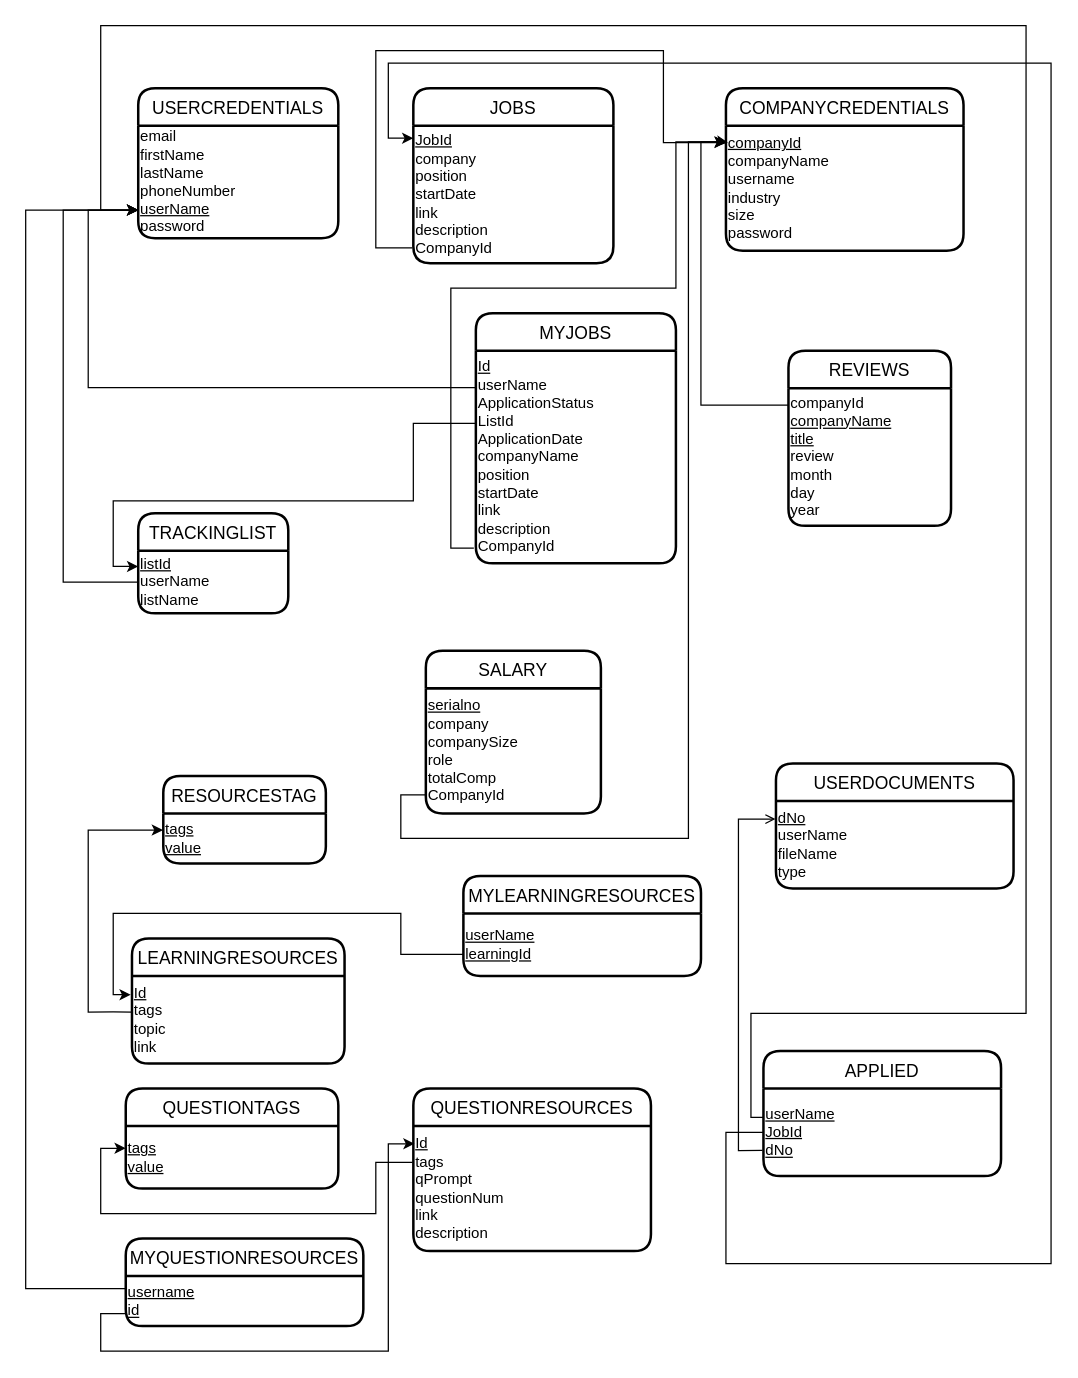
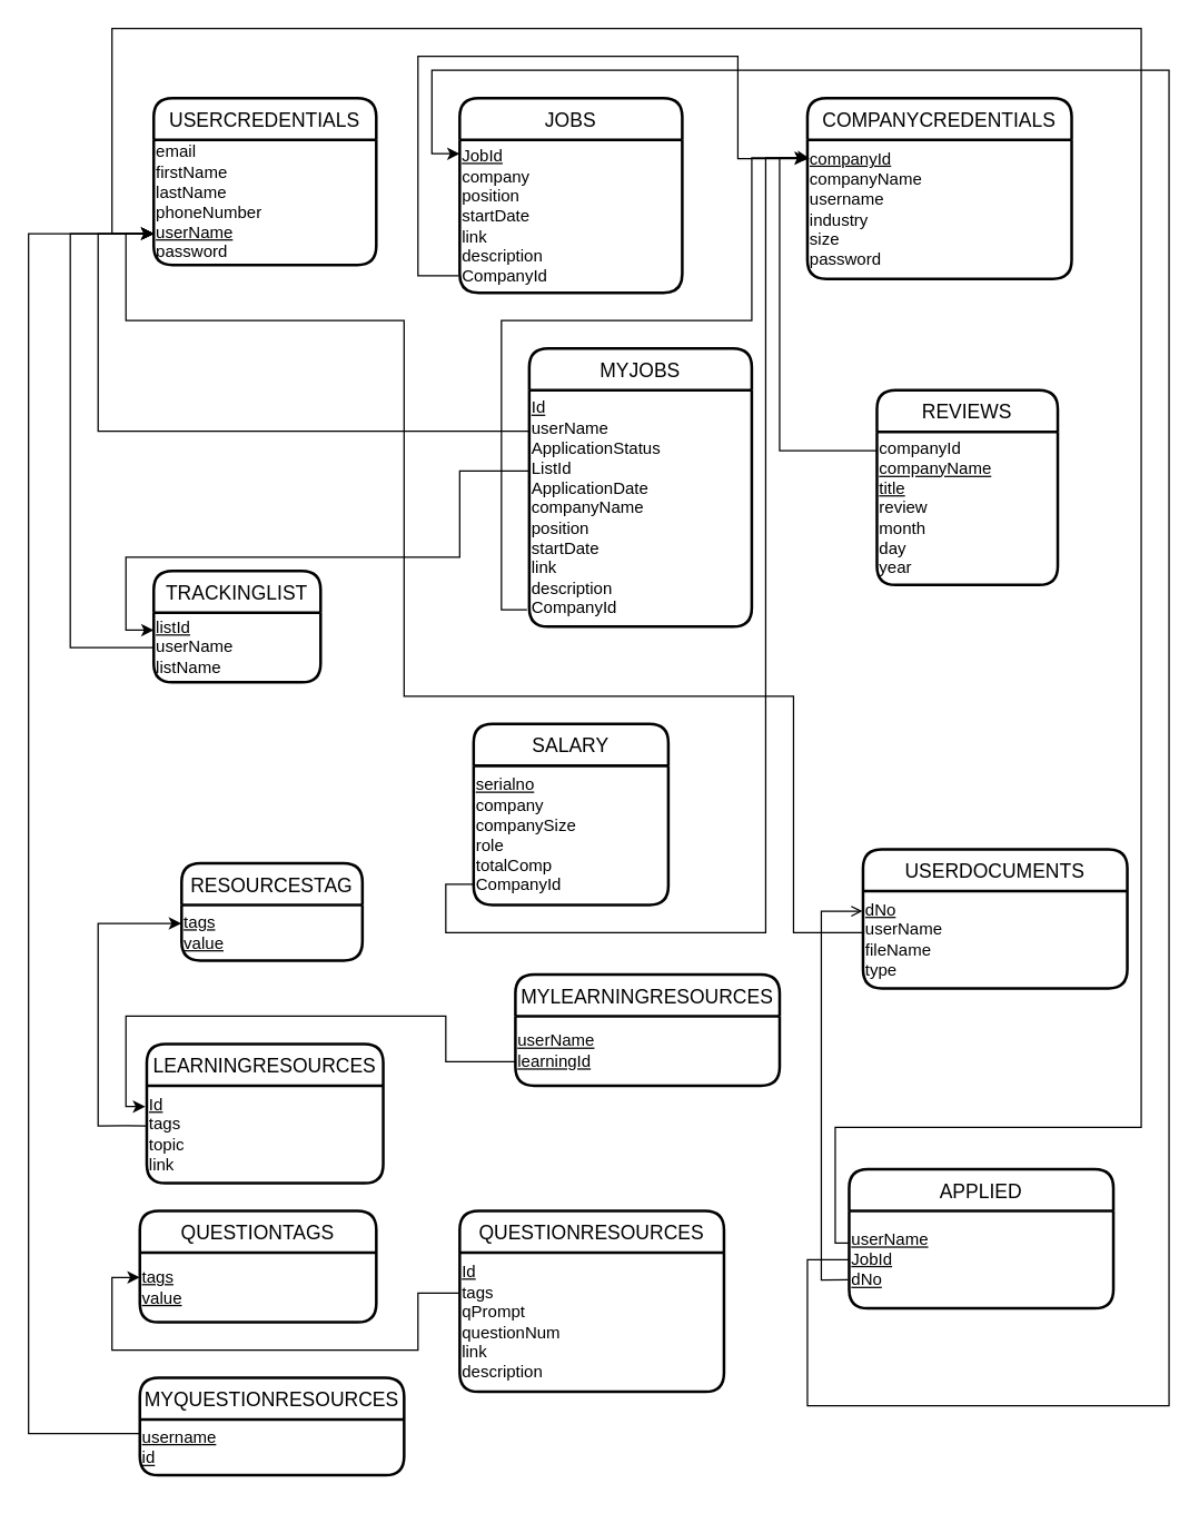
  <mxCell id="0" />
  <mxCell id="1" parent="0" />
  <mxCell id="2" value="USERCREDENTIALS" style="swimlane;childLayout=stackLayout;horizontal=1;startSize=30;horizontalStack=0;rounded=1;fontSize=14;fontStyle=0;strokeWidth=2;resizeParent=0;resizeLast=1;shadow=0;dashed=0;align=center;" parent="1" vertex="1"><mxGeometry x="110" y="70" width="160" height="120" as="geometry"><mxRectangle x="100" y="70" width="170" height="30" as="alternateBounds" /></mxGeometry></mxCell>
  <mxCell id="3" value="&lt;span&gt;email&lt;/span&gt;&lt;br style=&quot;padding: 0px ; margin: 0px&quot;&gt;&lt;span&gt;firstName&lt;/span&gt;&lt;br style=&quot;padding: 0px ; margin: 0px&quot;&gt;&lt;span&gt;lastName&lt;/span&gt;&lt;br style=&quot;padding: 0px ; margin: 0px&quot;&gt;&lt;span&gt;phoneNumber&lt;/span&gt;&lt;br style=&quot;padding: 0px ; margin: 0px&quot;&gt;&lt;span&gt;&lt;u&gt;userName&lt;/u&gt;&lt;/span&gt;&lt;br style=&quot;padding: 0px ; margin: 0px&quot;&gt;&lt;span&gt;password&lt;/span&gt;" style="text;html=1;strokeColor=none;fillColor=none;align=left;verticalAlign=middle;whiteSpace=wrap;rounded=0;" parent="2" vertex="1"><mxGeometry y="30" width="160" height="90" as="geometry" /></mxCell>
  <mxCell id="4" value="COMPANYCREDENTIALS" style="swimlane;childLayout=stackLayout;horizontal=1;startSize=30;horizontalStack=0;rounded=1;fontSize=14;fontStyle=0;strokeWidth=2;resizeParent=0;resizeLast=1;shadow=0;dashed=0;align=center;" parent="1" vertex="1"><mxGeometry x="580" y="70" width="190" height="130" as="geometry" /></mxCell>
  <mxCell id="5" value="&lt;div&gt;&lt;span&gt;&lt;u&gt;companyId&lt;/u&gt;&lt;/span&gt;&lt;/div&gt;&lt;div&gt;&lt;span&gt;companyName&lt;/span&gt;&lt;/div&gt;&lt;div&gt;&lt;span&gt;username&lt;/span&gt;&lt;/div&gt;&lt;div&gt;&lt;span&gt;industry&lt;/span&gt;&lt;/div&gt;&lt;div&gt;&lt;span&gt;size&lt;/span&gt;&lt;/div&gt;&lt;div&gt;&lt;span&gt;password&lt;/span&gt;&lt;/div&gt;" style="text;html=1;strokeColor=none;fillColor=none;align=left;verticalAlign=middle;whiteSpace=wrap;rounded=0;" parent="4" vertex="1"><mxGeometry y="30" width="190" height="100" as="geometry" /></mxCell>
  <mxCell id="6" value="TRACKINGLIST" style="swimlane;childLayout=stackLayout;horizontal=1;startSize=30;horizontalStack=0;rounded=1;fontSize=14;fontStyle=0;strokeWidth=2;resizeParent=0;resizeLast=1;shadow=0;dashed=0;align=center;" parent="1" vertex="1"><mxGeometry x="110" y="410" width="120" height="80" as="geometry" /></mxCell>
  <mxCell id="7" value="&lt;div&gt;&lt;u&gt;listId&lt;/u&gt;&lt;/div&gt;&lt;div&gt;userName&lt;/div&gt;&lt;div&gt;listName&lt;/div&gt;" style="text;html=1;strokeColor=none;fillColor=none;align=left;verticalAlign=middle;whiteSpace=wrap;rounded=0;" parent="6" vertex="1"><mxGeometry y="30" width="120" height="50" as="geometry" /></mxCell>
  <mxCell id="8" style="edgeStyle=orthogonalEdgeStyle;rounded=0;orthogonalLoop=1;jettySize=auto;html=1;entryX=0;entryY=0.75;entryDx=0;entryDy=0;" parent="1" source="7" target="3" edge="1"><mxGeometry relative="1" as="geometry"><Array as="points"><mxPoint x="50" y="465" /><mxPoint x="50" y="167" /></Array></mxGeometry></mxCell>
  <mxCell id="9" value="JOBS" style="swimlane;childLayout=stackLayout;horizontal=1;startSize=30;horizontalStack=0;rounded=1;fontSize=14;fontStyle=0;strokeWidth=2;resizeParent=0;resizeLast=1;shadow=0;dashed=0;align=center;" parent="1" vertex="1"><mxGeometry x="330" y="70" width="160" height="140" as="geometry"><mxRectangle x="100" y="70" width="170" height="30" as="alternateBounds" /></mxGeometry></mxCell>
  <mxCell id="10" value="&lt;u&gt;JobId&lt;/u&gt;&lt;br&gt;company&lt;br&gt;position&lt;br&gt;startDate&lt;br&gt;link&lt;br&gt;description&lt;br&gt;CompanyId" style="text;html=1;strokeColor=none;fillColor=none;align=left;verticalAlign=middle;whiteSpace=wrap;rounded=0;" parent="9" vertex="1"><mxGeometry y="30" width="160" height="110" as="geometry" /></mxCell>
  <mxCell id="11" style="edgeStyle=orthogonalEdgeStyle;rounded=0;orthogonalLoop=1;jettySize=auto;html=1;exitX=-0.005;exitY=0.889;exitDx=0;exitDy=0;entryX=0;entryY=0.135;entryDx=0;entryDy=0;entryPerimeter=0;elbow=vertical;exitPerimeter=0;" parent="1" source="10" target="5" edge="1"><mxGeometry relative="1" as="geometry"><Array as="points"><mxPoint x="300" y="198" /><mxPoint x="300" y="40" /><mxPoint x="530" y="40" /><mxPoint x="530" y="114" /></Array></mxGeometry></mxCell>
  <mxCell id="12" value="MYJOBS" style="swimlane;childLayout=stackLayout;horizontal=1;startSize=30;horizontalStack=0;rounded=1;fontSize=14;fontStyle=0;strokeWidth=2;resizeParent=0;resizeLast=1;shadow=0;dashed=0;align=center;" parent="1" vertex="1"><mxGeometry x="380" y="250" width="160" height="200" as="geometry"><mxRectangle x="100" y="70" width="170" height="30" as="alternateBounds" /></mxGeometry></mxCell>
  <mxCell id="13" value="&lt;u&gt;Id&lt;/u&gt;&lt;br&gt;userName&lt;br&gt;ApplicationStatus&lt;br&gt;ListId&lt;br&gt;ApplicationDate&lt;br&gt;companyName&lt;br&gt;position&lt;br&gt;startDate&lt;br&gt;link&lt;br&gt;description&lt;br&gt;CompanyId" style="text;html=1;strokeColor=none;fillColor=none;align=left;verticalAlign=middle;whiteSpace=wrap;rounded=0;" parent="12" vertex="1"><mxGeometry y="30" width="160" height="170" as="geometry" /></mxCell>
  <mxCell id="14" style="edgeStyle=orthogonalEdgeStyle;rounded=0;orthogonalLoop=1;jettySize=auto;html=1;entryX=0;entryY=0.25;entryDx=0;entryDy=0;elbow=vertical;exitX=-0.001;exitY=0.342;exitDx=0;exitDy=0;exitPerimeter=0;" parent="1" source="13" target="7" edge="1"><mxGeometry relative="1" as="geometry"><Array as="points"><mxPoint x="330" y="338" /><mxPoint x="330" y="400" /><mxPoint x="90" y="400" /><mxPoint x="90" y="452" /></Array></mxGeometry></mxCell>
  <mxCell id="15" style="edgeStyle=orthogonalEdgeStyle;rounded=0;orthogonalLoop=1;jettySize=auto;html=1;elbow=vertical;exitX=-0.01;exitY=0.929;exitDx=0;exitDy=0;exitPerimeter=0;" parent="1" source="13" edge="1"><mxGeometry relative="1" as="geometry"><mxPoint x="580" y="113" as="targetPoint" /><Array as="points"><mxPoint x="360" y="438" /><mxPoint x="360" y="230" /><mxPoint x="540" y="230" /><mxPoint x="540" y="113" /></Array></mxGeometry></mxCell>
  <mxCell id="16" style="edgeStyle=orthogonalEdgeStyle;rounded=0;orthogonalLoop=1;jettySize=auto;html=1;elbow=vertical;exitX=-0.003;exitY=0.173;exitDx=0;exitDy=0;exitPerimeter=0;entryX=0;entryY=0.75;entryDx=0;entryDy=0;" parent="1" source="13" target="3" edge="1"><mxGeometry relative="1" as="geometry"><mxPoint x="90" y="170" as="targetPoint" /><mxPoint x="380" y="300" as="sourcePoint" /><Array as="points"><mxPoint x="70" y="309" /><mxPoint x="70" y="167" /></Array></mxGeometry></mxCell>
  <mxCell id="17" value="SALARY" style="swimlane;childLayout=stackLayout;horizontal=1;startSize=30;horizontalStack=0;rounded=1;fontSize=14;fontStyle=0;strokeWidth=2;resizeParent=0;resizeLast=1;shadow=0;dashed=0;align=center;" parent="1" vertex="1"><mxGeometry x="340" y="520" width="140" height="130" as="geometry" /></mxCell>
  <mxCell id="18" value="&lt;div&gt;&lt;u&gt;serialno&lt;/u&gt;&lt;/div&gt;&lt;div&gt;company&lt;/div&gt;&lt;div&gt;companySize&lt;/div&gt;&lt;div&gt;role&lt;/div&gt;&lt;div&gt;totalComp&lt;/div&gt;&lt;div&gt;CompanyId&lt;/div&gt;" style="text;html=1;strokeColor=none;fillColor=none;align=left;verticalAlign=middle;whiteSpace=wrap;rounded=0;" parent="17" vertex="1"><mxGeometry y="30" width="140" height="100" as="geometry" /></mxCell>
  <mxCell id="19" style="edgeStyle=orthogonalEdgeStyle;rounded=0;orthogonalLoop=1;jettySize=auto;html=1;exitX=-0.001;exitY=0.852;exitDx=0;exitDy=0;elbow=vertical;entryX=-0.001;entryY=0.13;entryDx=0;entryDy=0;entryPerimeter=0;exitPerimeter=0;" parent="1" source="18" target="5" edge="1"><mxGeometry relative="1" as="geometry"><mxPoint x="660" y="670" as="targetPoint" /><Array as="points"><mxPoint x="320" y="635" /><mxPoint x="320" y="670" /><mxPoint x="550" y="670" /><mxPoint x="550" y="113" /></Array></mxGeometry></mxCell>
  <mxCell id="20" style="edgeStyle=orthogonalEdgeStyle;rounded=0;orthogonalLoop=1;jettySize=auto;html=1;elbow=vertical;exitX=0.003;exitY=0.122;exitDx=0;exitDy=0;exitPerimeter=0;entryX=0.008;entryY=0.135;entryDx=0;entryDy=0;entryPerimeter=0;" parent="1" source="22" target="5" edge="1"><mxGeometry relative="1" as="geometry"><mxPoint x="578" y="113" as="targetPoint" /><Array as="points"><mxPoint x="560" y="323" /><mxPoint x="560" y="113" /><mxPoint x="578" y="113" /></Array></mxGeometry></mxCell>
  <mxCell id="21" value="REVIEWS" style="swimlane;childLayout=stackLayout;horizontal=1;startSize=30;horizontalStack=0;rounded=1;fontSize=14;fontStyle=0;strokeWidth=2;resizeParent=0;resizeLast=1;shadow=0;dashed=0;align=center;" parent="1" vertex="1"><mxGeometry x="630" y="280" width="130" height="140" as="geometry" /></mxCell>
  <mxCell id="22" value="companyId&lt;br&gt;&lt;u&gt;companyName&lt;/u&gt;&lt;br&gt;&lt;u&gt;title&lt;/u&gt;&lt;br&gt;review&lt;br&gt;month&lt;br&gt;day&lt;br&gt;year" style="text;html=1;strokeColor=none;fillColor=none;align=left;verticalAlign=middle;whiteSpace=wrap;rounded=0;" parent="21" vertex="1"><mxGeometry y="30" width="130" height="110" as="geometry" /></mxCell>
  <mxCell id="23" value="RESOURCESTAG" style="swimlane;childLayout=stackLayout;horizontal=1;startSize=30;horizontalStack=0;rounded=1;fontSize=14;fontStyle=0;strokeWidth=2;resizeParent=0;resizeLast=1;shadow=0;dashed=0;align=center;" parent="1" vertex="1"><mxGeometry x="130.04" y="620" width="130" height="70" as="geometry" /></mxCell>
  <mxCell id="24" value="&lt;u&gt;tags&lt;br&gt;value&lt;/u&gt;" style="text;html=1;strokeColor=none;fillColor=none;align=left;verticalAlign=middle;whiteSpace=wrap;rounded=0;" parent="23" vertex="1"><mxGeometry y="30" width="130" height="40" as="geometry" /></mxCell>
  <mxCell id="25" value="LEARNINGRESOURCES" style="swimlane;childLayout=stackLayout;horizontal=1;startSize=30;horizontalStack=0;rounded=1;fontSize=14;fontStyle=0;strokeWidth=2;resizeParent=0;resizeLast=1;shadow=0;dashed=0;align=center;" parent="1" vertex="1"><mxGeometry x="105" y="750" width="170" height="100" as="geometry" /></mxCell>
  <mxCell id="26" value="&lt;u&gt;Id&lt;/u&gt;&lt;br&gt;tags&lt;br&gt;topic&lt;br&gt;link" style="text;html=1;strokeColor=none;fillColor=none;align=left;verticalAlign=middle;whiteSpace=wrap;rounded=0;" parent="25" vertex="1"><mxGeometry y="30" width="170" height="70" as="geometry" /></mxCell>
  <mxCell id="27" style="edgeStyle=orthogonalEdgeStyle;rounded=0;orthogonalLoop=1;jettySize=auto;html=1;exitX=-0.002;exitY=0.412;exitDx=0;exitDy=0;entryX=-0.002;entryY=0.333;entryDx=0;entryDy=0;elbow=vertical;entryPerimeter=0;exitPerimeter=0;" parent="1" source="26" target="24" edge="1"><mxGeometry relative="1" as="geometry"><Array as="points"><mxPoint x="90" y="809" /><mxPoint x="70" y="809" /><mxPoint x="70" y="663" /></Array></mxGeometry></mxCell>
  <mxCell id="28" value="MYLEARNINGRESOURCES" style="swimlane;childLayout=stackLayout;horizontal=1;startSize=30;horizontalStack=0;rounded=1;fontSize=14;fontStyle=0;strokeWidth=2;resizeParent=0;resizeLast=1;shadow=0;dashed=0;align=center;" parent="1" vertex="1"><mxGeometry x="370.04" y="700" width="190" height="80" as="geometry" /></mxCell>
  <mxCell id="29" value="&lt;u&gt;userName&lt;br&gt;learningId&lt;/u&gt;" style="text;html=1;strokeColor=none;fillColor=none;align=left;verticalAlign=middle;whiteSpace=wrap;rounded=0;" parent="28" vertex="1"><mxGeometry y="30" width="190" height="50" as="geometry" /></mxCell>
  <mxCell id="30" style="edgeStyle=orthogonalEdgeStyle;rounded=0;orthogonalLoop=1;jettySize=auto;html=1;exitX=-0.001;exitY=0.653;exitDx=0;exitDy=0;elbow=vertical;exitPerimeter=0;" parent="1" source="29" edge="1"><mxGeometry relative="1" as="geometry"><mxPoint x="104" y="795" as="targetPoint" /><Array as="points"><mxPoint x="320" y="763" /><mxPoint x="320" y="730" /><mxPoint x="90" y="730" /><mxPoint x="90" y="795" /><mxPoint x="104" y="795" /></Array></mxGeometry></mxCell>
  <mxCell id="31" value="QUESTIONTAGS" style="swimlane;childLayout=stackLayout;horizontal=1;startSize=30;horizontalStack=0;rounded=1;fontSize=14;fontStyle=0;strokeWidth=2;resizeParent=0;resizeLast=1;shadow=0;dashed=0;align=center;" parent="1" vertex="1"><mxGeometry x="100.02" y="870" width="170" height="80" as="geometry" /></mxCell>
  <mxCell id="32" value="&lt;u&gt;tags&lt;br&gt;value&lt;br&gt;&lt;/u&gt;" style="text;html=1;strokeColor=none;fillColor=none;align=left;verticalAlign=middle;whiteSpace=wrap;rounded=0;" parent="31" vertex="1"><mxGeometry y="30" width="170" height="50" as="geometry" /></mxCell>
  <mxCell id="33" value="QUESTIONRESOURCES" style="swimlane;childLayout=stackLayout;horizontal=1;startSize=30;horizontalStack=0;rounded=1;fontSize=14;fontStyle=0;strokeWidth=2;resizeParent=0;resizeLast=1;shadow=0;dashed=0;align=center;" parent="1" vertex="1"><mxGeometry x="330.02" y="870" width="190" height="130" as="geometry" /></mxCell>
  <mxCell id="34" value="&lt;u&gt;Id&lt;br&gt;&lt;/u&gt;tags&lt;br&gt;qPrompt&lt;br&gt;questionNum&lt;br&gt;link&lt;br&gt;description" style="text;html=1;strokeColor=none;fillColor=none;align=left;verticalAlign=middle;whiteSpace=wrap;rounded=0;" parent="33" vertex="1"><mxGeometry y="30" width="190" height="100" as="geometry" /></mxCell>
  <mxCell id="35" style="edgeStyle=orthogonalEdgeStyle;rounded=0;orthogonalLoop=1;jettySize=auto;html=1;exitX=-0.003;exitY=0.29;exitDx=0;exitDy=0;entryX=0;entryY=0.355;entryDx=0;entryDy=0;entryPerimeter=0;elbow=vertical;exitPerimeter=0;" parent="1" source="34" target="32" edge="1"><mxGeometry relative="1" as="geometry" /></mxCell>
  <mxCell id="36" value="MYQUESTIONRESOURCES" style="swimlane;childLayout=stackLayout;horizontal=1;startSize=30;horizontalStack=0;rounded=1;fontSize=14;fontStyle=0;strokeWidth=2;resizeParent=0;resizeLast=1;shadow=0;dashed=0;align=center;" parent="1" vertex="1"><mxGeometry x="100.02" y="990" width="190" height="70" as="geometry" /></mxCell>
  <mxCell id="37" value="&lt;u&gt;username&lt;br&gt;id&lt;br&gt;&lt;/u&gt;" style="text;html=1;strokeColor=none;fillColor=none;align=left;verticalAlign=middle;whiteSpace=wrap;rounded=0;" parent="36" vertex="1"><mxGeometry y="30" width="190" height="40" as="geometry" /></mxCell>
- <mxCell id="38" style="edgeStyle=orthogonalEdgeStyle;rounded=0;orthogonalLoop=1;jettySize=auto;html=1;exitX=0;exitY=0.75;exitDx=0;exitDy=0;elbow=vertical;entryX=0.005;entryY=0.142;entryDx=0;entryDy=0;entryPerimeter=0;" parent="1" source="37" target="34" edge="1"><mxGeometry relative="1" as="geometry"><mxPoint x="319.98" y="1010" as="targetPoint" /><Array as="points"><mxPoint x="79.98" y="1050" /><mxPoint x="79.98" y="1080" /><mxPoint x="309.98" y="1080" /><mxPoint x="309.98" y="914" /></Array></mxGeometry></mxCell>
  <mxCell id="39" value="USERDOCUMENTS" style="swimlane;childLayout=stackLayout;horizontal=1;startSize=30;horizontalStack=0;rounded=1;fontSize=14;fontStyle=0;strokeWidth=2;resizeParent=0;resizeLast=1;shadow=0;dashed=0;align=center;" parent="1" vertex="1"><mxGeometry x="620" y="610" width="190" height="100" as="geometry" /></mxCell>
  <mxCell id="40" value="&lt;u&gt;dNo&lt;br&gt;&lt;/u&gt;userName&lt;br&gt;fileName&lt;br&gt;type&lt;br&gt;" style="text;html=1;strokeColor=none;fillColor=none;align=left;verticalAlign=middle;whiteSpace=wrap;rounded=0;" parent="39" vertex="1"><mxGeometry y="30" width="190" height="70" as="geometry" /></mxCell>
+ <mxCell id="41" style="edgeStyle=orthogonalEdgeStyle;rounded=0;orthogonalLoop=1;jettySize=auto;html=1;exitX=0.005;exitY=0.427;exitDx=0;exitDy=0;entryX=0;entryY=0.75;entryDx=0;entryDy=0;elbow=vertical;exitPerimeter=0;" parent="1" source="40" target="3" edge="1"><mxGeometry relative="1" as="geometry"><Array as="points"><mxPoint x="570" y="670" /><mxPoint x="570" y="500" /><mxPoint x="290" y="500" /><mxPoint x="290" y="230" /><mxPoint x="90" y="230" /><mxPoint x="90" y="167" /></Array></mxGeometry></mxCell>
  <mxCell id="42" style="edgeStyle=orthogonalEdgeStyle;rounded=0;orthogonalLoop=1;jettySize=auto;html=1;elbow=vertical;exitX=0;exitY=0.5;exitDx=0;exitDy=0;" parent="1" source="44" edge="1"><mxGeometry relative="1" as="geometry"><mxPoint x="330" y="110" as="targetPoint" /><Array as="points"><mxPoint x="580" y="905" /><mxPoint x="580" y="1010" /><mxPoint x="840" y="1010" /><mxPoint x="840" y="50" /><mxPoint x="310" y="50" /><mxPoint x="310" y="110" /><mxPoint x="330" y="110" /></Array></mxGeometry></mxCell>
  <mxCell id="43" value="APPLIED" style="swimlane;childLayout=stackLayout;horizontal=1;startSize=30;horizontalStack=0;rounded=1;fontSize=14;fontStyle=0;strokeWidth=2;resizeParent=0;resizeLast=1;shadow=0;dashed=0;align=center;" parent="1" vertex="1"><mxGeometry x="610" y="840" width="190" height="100" as="geometry" /></mxCell>
  <mxCell id="44" value="&lt;u&gt;userName&lt;br&gt;JobId&lt;br&gt;dNo&lt;/u&gt;" style="text;html=1;strokeColor=none;fillColor=none;align=left;verticalAlign=middle;whiteSpace=wrap;rounded=0;" parent="43" vertex="1"><mxGeometry y="30" width="190" height="70" as="geometry" /></mxCell>
  <mxCell id="45" style="edgeStyle=orthogonalEdgeStyle;rounded=0;orthogonalLoop=1;jettySize=auto;html=1;exitX=-0.004;exitY=0.708;exitDx=0;exitDy=0;entryX=-0.002;entryY=0.208;entryDx=0;entryDy=0;elbow=vertical;entryPerimeter=0;exitPerimeter=0;endArrow=open;" parent="1" source="44" target="40" edge="1"><mxGeometry relative="1" as="geometry" /></mxCell>
  <mxCell id="46" style="edgeStyle=orthogonalEdgeStyle;rounded=0;orthogonalLoop=1;jettySize=auto;html=1;exitX=-0.001;exitY=0.329;exitDx=0;exitDy=0;entryX=0;entryY=0.75;entryDx=0;entryDy=0;elbow=vertical;exitPerimeter=0;" parent="1" source="44" target="3" edge="1"><mxGeometry relative="1" as="geometry"><Array as="points"><mxPoint x="600" y="893" /><mxPoint x="600" y="810" /><mxPoint x="820" y="810" /><mxPoint x="820" y="20" /><mxPoint x="80" y="20" /><mxPoint x="80" y="168" /><mxPoint x="110" y="168" /></Array></mxGeometry></mxCell>
  <mxCell id="47" style="edgeStyle=orthogonalEdgeStyle;rounded=0;orthogonalLoop=1;jettySize=auto;html=1;exitX=0;exitY=0.25;exitDx=0;exitDy=0;elbow=vertical;entryX=0;entryY=0.75;entryDx=0;entryDy=0;" edge="1" parent="1" source="37" target="3"><mxGeometry relative="1" as="geometry"><mxPoint x="124" y="815" as="targetPoint" /><Array as="points"><mxPoint x="20" y="1030" /><mxPoint x="20" y="168" /></Array><mxPoint x="389.85" y="782.65" as="sourcePoint" /></mxGeometry></mxCell>
